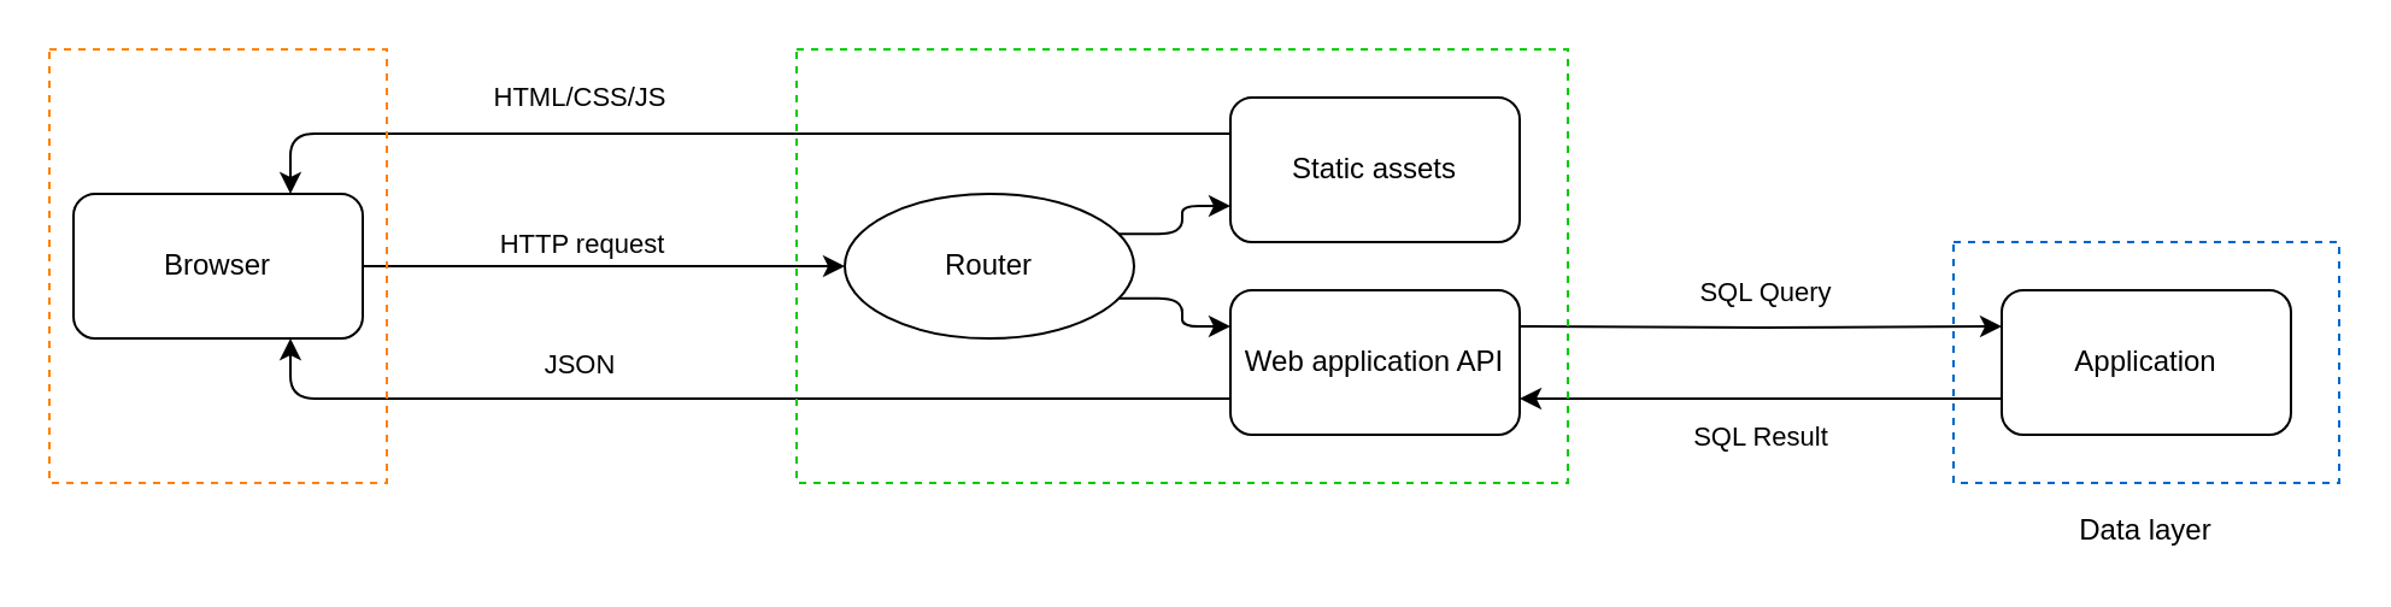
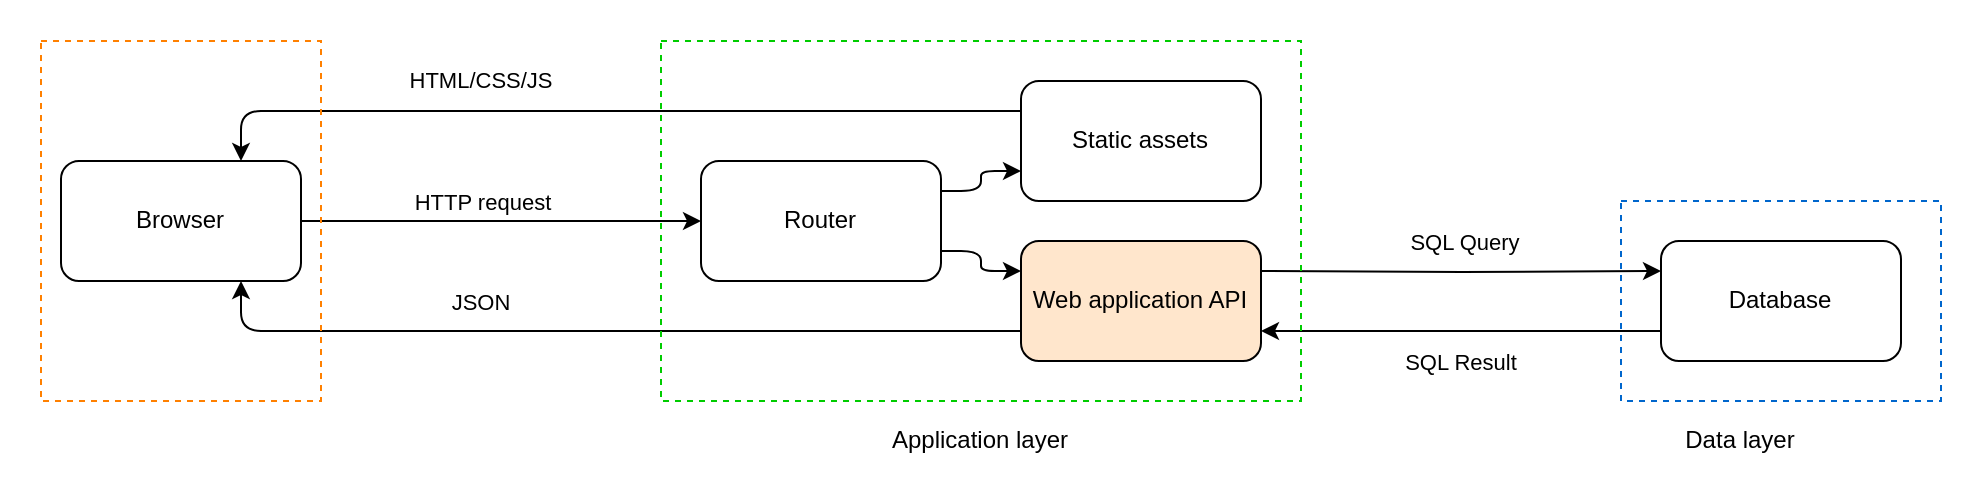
  <mxCell id="0" />
  <mxCell id="1" parent="0" />
  <mxCell id="2" style="edgeStyle=orthogonalEdgeStyle;rounded=0;orthogonalLoop=1;jettySize=auto;html=1;exitX=1;exitY=0.5;exitDx=0;exitDy=0;entryX=0;entryY=0.5;entryDx=0;entryDy=0;" edge="1" parent="1" source="4" target="12"><mxGeometry relative="1" as="geometry"><mxPoint x="270" y="95" as="targetPoint" /></mxGeometry></mxCell>
  <mxCell id="3" value="HTTP request" style="edgeLabel;html=1;align=center;verticalAlign=middle;resizable=0;points=[];" vertex="1" connectable="0" parent="2"><mxGeometry x="-0.139" y="2" relative="1" as="geometry"><mxPoint x="4" y="-8" as="offset" /></mxGeometry></mxCell>
  <mxCell id="4" value="Browser" style="rounded=1;whiteSpace=wrap;html=1;" vertex="1" parent="1"><mxGeometry x="30" y="80" width="120" height="60" as="geometry" /></mxCell>
  <mxCell id="5" style="edgeStyle=orthogonalEdgeStyle;rounded=0;orthogonalLoop=1;jettySize=auto;html=1;exitX=1;exitY=0.25;exitDx=0;exitDy=0;entryX=0;entryY=0.25;entryDx=0;entryDy=0;" edge="1" parent="1" target="9"><mxGeometry relative="1" as="geometry"><mxPoint x="630" y="135" as="sourcePoint" /></mxGeometry></mxCell>
  <mxCell id="6" value="SQL Query" style="edgeLabel;html=1;align=center;verticalAlign=middle;resizable=0;points=[];" vertex="1" connectable="0" parent="5"><mxGeometry x="-0.117" y="1" relative="1" as="geometry"><mxPoint x="12" y="-14" as="offset" /></mxGeometry></mxCell>
  <mxCell id="7" style="edgeStyle=orthogonalEdgeStyle;rounded=0;orthogonalLoop=1;jettySize=auto;html=1;exitX=0;exitY=0.75;exitDx=0;exitDy=0;entryX=1;entryY=0.75;entryDx=0;entryDy=0;" edge="1" parent="1" source="9"><mxGeometry relative="1" as="geometry"><mxPoint x="630" y="165" as="targetPoint" /></mxGeometry></mxCell>
  <mxCell id="8" value="SQL Result" style="edgeLabel;html=1;align=center;verticalAlign=middle;resizable=0;points=[];" vertex="1" connectable="0" parent="7"><mxGeometry x="0.006" relative="1" as="geometry"><mxPoint y="15" as="offset" /></mxGeometry></mxCell>
- <mxCell id="9" value="Application" style="rounded=1;whiteSpace=wrap;html=1;" vertex="1" parent="1"><mxGeometry x="830" y="120" width="120" height="60" as="geometry" /></mxCell>
+ <mxCell id="9" value="Database" style="rounded=1;whiteSpace=wrap;html=1;" vertex="1" parent="1"><mxGeometry x="830" y="120" width="120" height="60" as="geometry" /></mxCell>
  <mxCell id="10" style="edgeStyle=orthogonalEdgeStyle;rounded=1;orthogonalLoop=1;jettySize=auto;html=1;exitX=1;exitY=0.25;exitDx=0;exitDy=0;entryX=0;entryY=0.75;entryDx=0;entryDy=0;" edge="1" parent="1" source="12" target="15"><mxGeometry relative="1" as="geometry" /></mxCell>
  <mxCell id="11" style="edgeStyle=orthogonalEdgeStyle;rounded=1;orthogonalLoop=1;jettySize=auto;html=1;exitX=1;exitY=0.75;exitDx=0;exitDy=0;entryX=0;entryY=0.25;entryDx=0;entryDy=0;" edge="1" parent="1" source="12" target="18"><mxGeometry relative="1" as="geometry" /></mxCell>
- <mxCell id="12" value="Router" style="ellipse;whiteSpace=wrap;html=1;fillColor=#ffffff;" vertex="1" parent="1"><mxGeometry x="350" y="80" width="120" height="60" as="geometry" /></mxCell>
+ <mxCell id="12" value="Router" style="rounded=1;whiteSpace=wrap;html=1;fillColor=#ffffff;" vertex="1" parent="1"><mxGeometry x="350" y="80" width="120" height="60" as="geometry" /></mxCell>
  <mxCell id="13" style="edgeStyle=orthogonalEdgeStyle;rounded=1;orthogonalLoop=1;jettySize=auto;html=1;exitX=0;exitY=0.25;exitDx=0;exitDy=0;entryX=0.75;entryY=0;entryDx=0;entryDy=0;" edge="1" parent="1" source="15" target="4"><mxGeometry relative="1" as="geometry" /></mxCell>
  <mxCell id="14" value="HTML/CSS/JS" style="edgeLabel;html=1;align=center;verticalAlign=middle;resizable=0;points=[];" vertex="1" connectable="0" parent="13"><mxGeometry x="-0.214" y="1" relative="1" as="geometry"><mxPoint x="-107.33" y="-16" as="offset" /></mxGeometry></mxCell>
  <mxCell id="15" value="Static assets" style="rounded=1;whiteSpace=wrap;html=1;fillColor=#ffffff;" vertex="1" parent="1"><mxGeometry x="510" y="40" width="120" height="60" as="geometry" /></mxCell>
  <mxCell id="16" style="edgeStyle=orthogonalEdgeStyle;rounded=1;orthogonalLoop=1;jettySize=auto;html=1;exitX=0;exitY=0.75;exitDx=0;exitDy=0;entryX=0.75;entryY=1;entryDx=0;entryDy=0;" edge="1" parent="1" source="18" target="4"><mxGeometry relative="1" as="geometry" /></mxCell>
  <mxCell id="17" value="JSON" style="edgeLabel;html=1;align=center;verticalAlign=middle;resizable=0;points=[];" vertex="1" connectable="0" parent="16"><mxGeometry x="-0.07" y="-1" relative="1" as="geometry"><mxPoint x="-77.33" y="-14" as="offset" /></mxGeometry></mxCell>
- <mxCell id="18" value="Web application API" style="rounded=1;whiteSpace=wrap;html=1;fillColor=#ffffff;" vertex="1" parent="1"><mxGeometry x="510" y="120" width="120" height="60" as="geometry" /></mxCell>
+ <mxCell id="18" value="Web application API" style="rounded=1;whiteSpace=wrap;html=1;fillColor=#ffe6cc;" vertex="1" parent="1"><mxGeometry x="510" y="120" width="120" height="60" as="geometry" /></mxCell>
  <mxCell id="19" value="" style="rounded=0;whiteSpace=wrap;html=1;fillColor=none;dashed=1;strokeColor=#FF8000;" vertex="1" parent="1"><mxGeometry x="20" y="20" width="140" height="180" as="geometry" /></mxCell>
  <mxCell id="20" value="" style="rounded=0;whiteSpace=wrap;html=1;dashed=1;fillColor=none;strokeColor=#00CC00;" vertex="1" parent="1"><mxGeometry x="330" y="20" width="320" height="180" as="geometry" /></mxCell>
  <mxCell id="21" value="" style="rounded=0;whiteSpace=wrap;html=1;dashed=1;fillColor=none;strokeColor=#0066CC;" vertex="1" parent="1"><mxGeometry x="810" y="100" width="160" height="100" as="geometry" /></mxCell>
- <mxCell id="23" value="Data layer" style="text;html=1;strokeColor=none;fillColor=none;align=center;verticalAlign=middle;whiteSpace=wrap;rounded=0;dashed=1;opacity=25;" vertex="1" parent="1"><mxGeometry x="835" y="210" width="110" height="20" as="geometry" /></mxCell>
+ <mxCell id="22" value="Application layer" style="text;html=1;strokeColor=none;fillColor=none;align=center;verticalAlign=middle;whiteSpace=wrap;rounded=0;dashed=1;opacity=25;" vertex="1" parent="1"><mxGeometry x="435" y="210" width="110" height="20" as="geometry" /></mxCell>
+ <mxCell id="23" value="Data layer" style="text;html=1;strokeColor=none;fillColor=none;align=center;verticalAlign=middle;whiteSpace=wrap;rounded=0;dashed=1;opacity=25;" vertex="1" parent="1"><mxGeometry x="815" y="210" width="110" height="20" as="geometry" /></mxCell>
